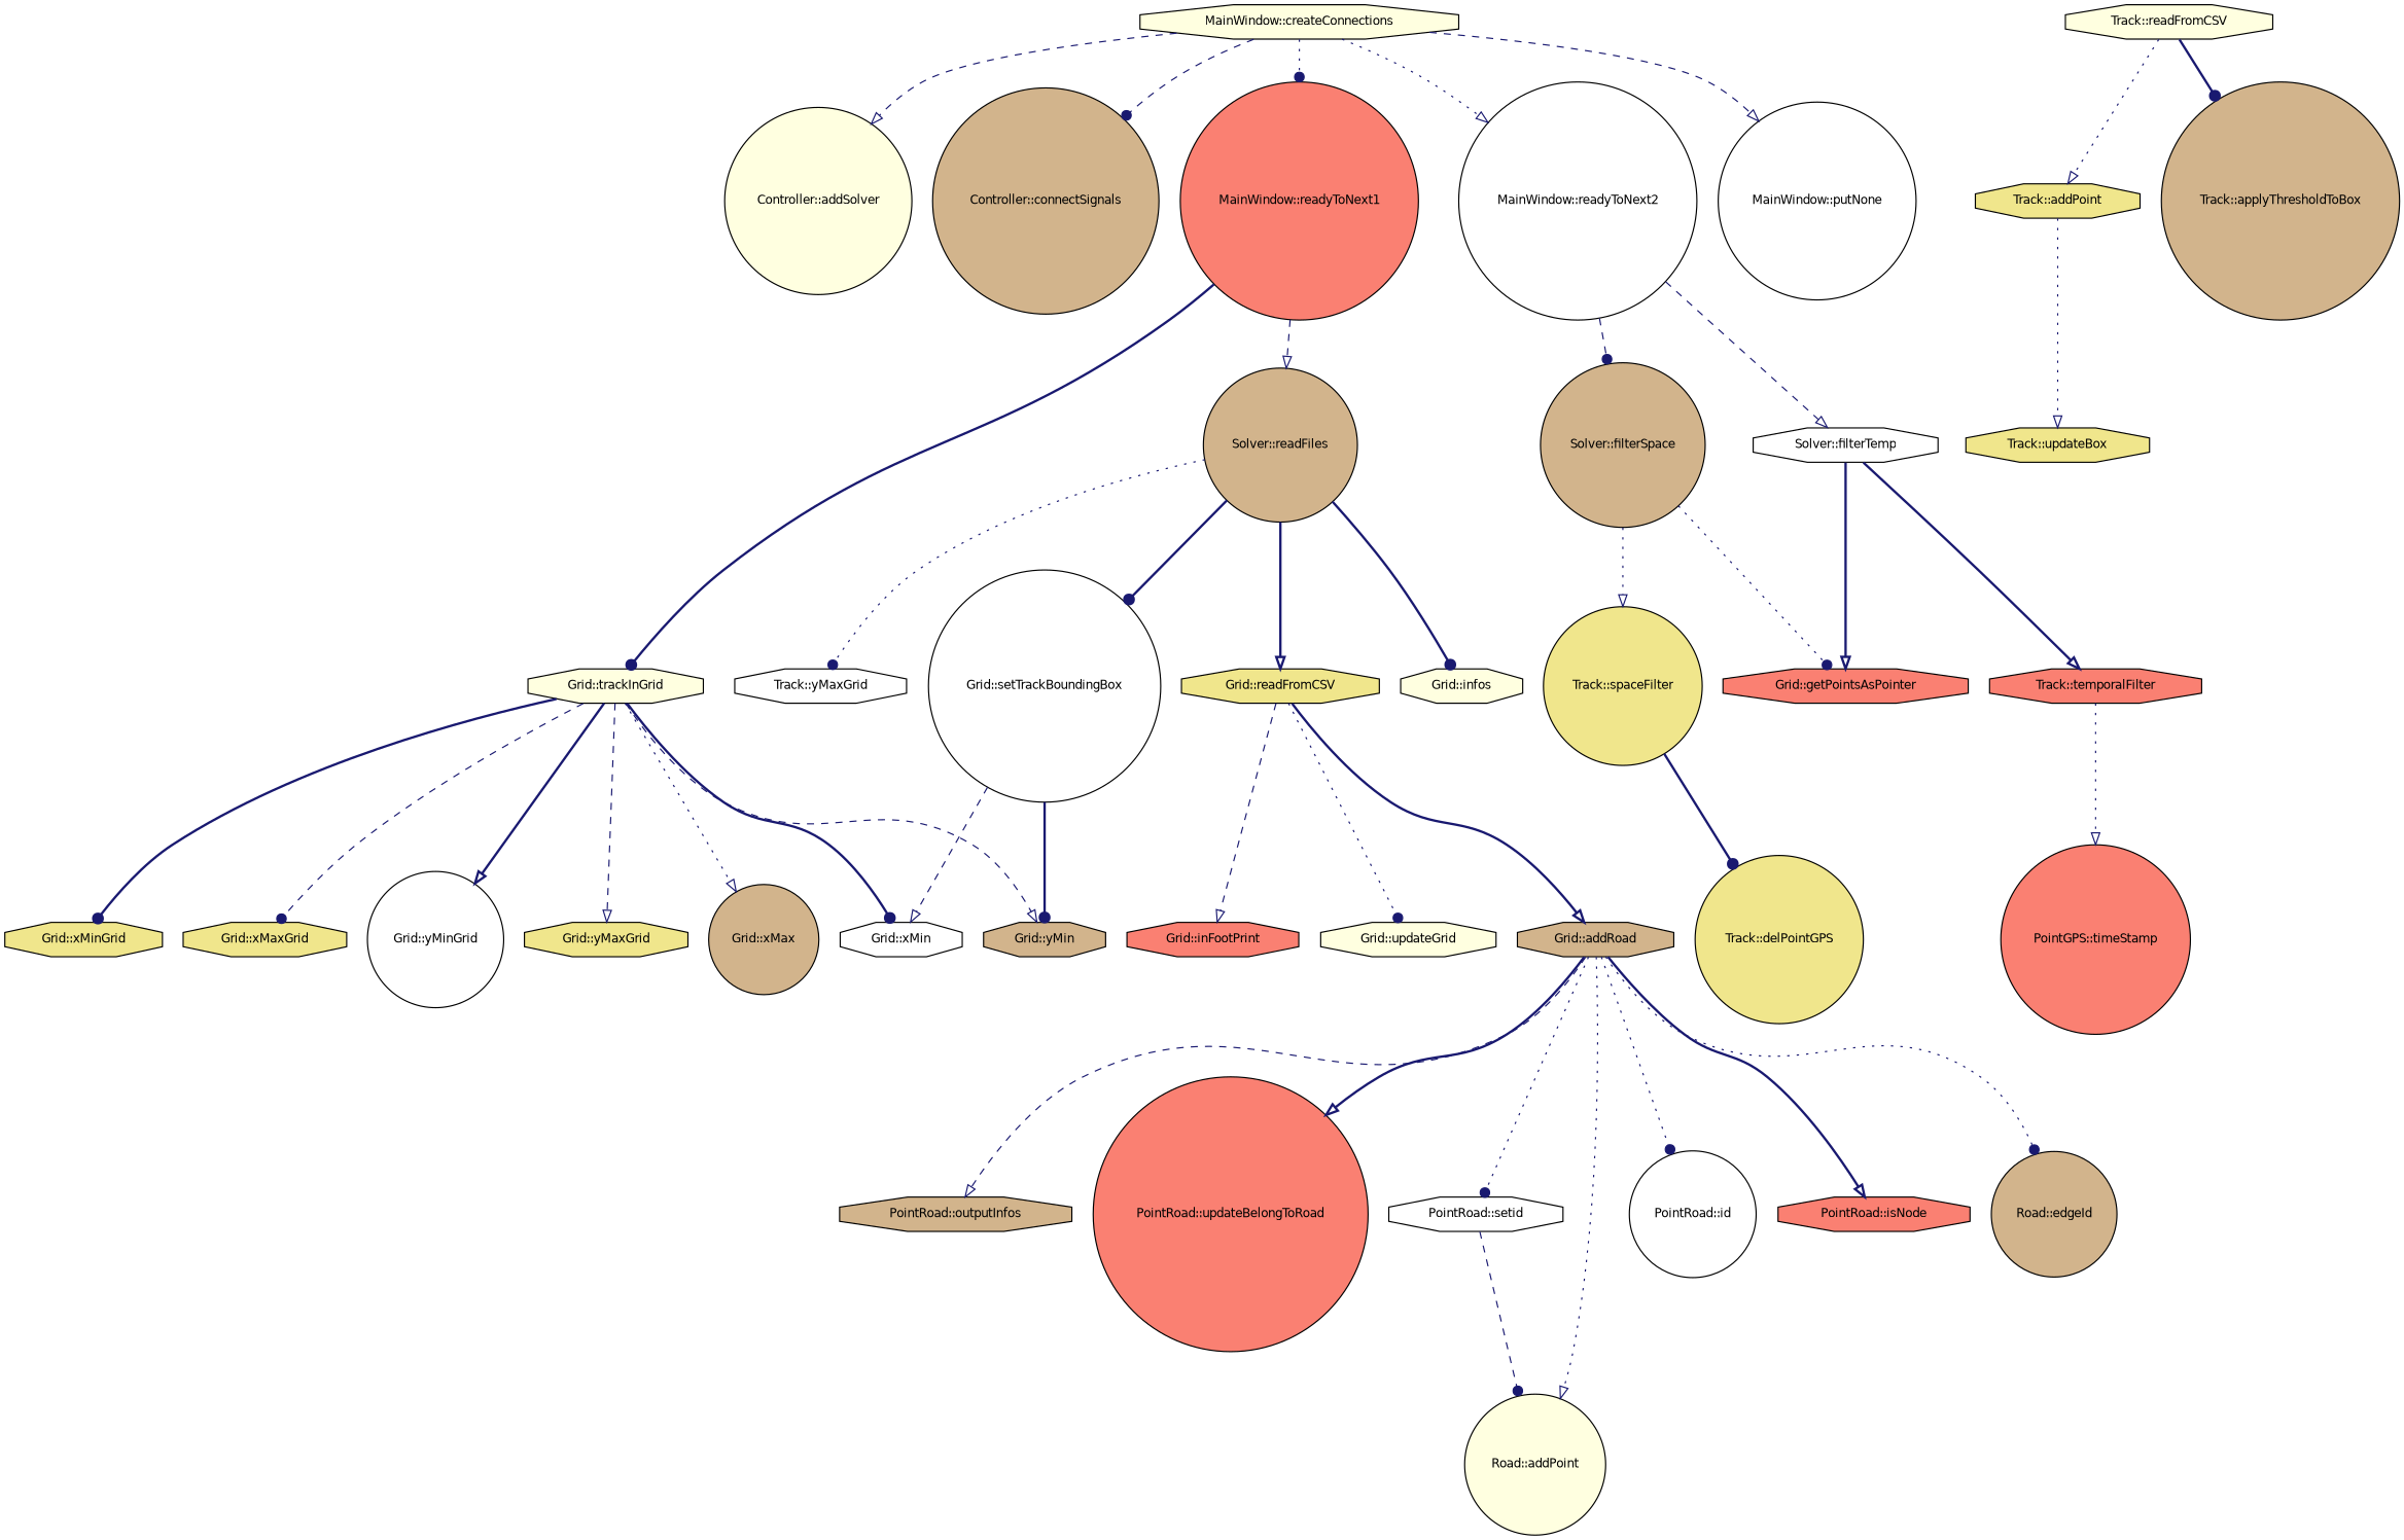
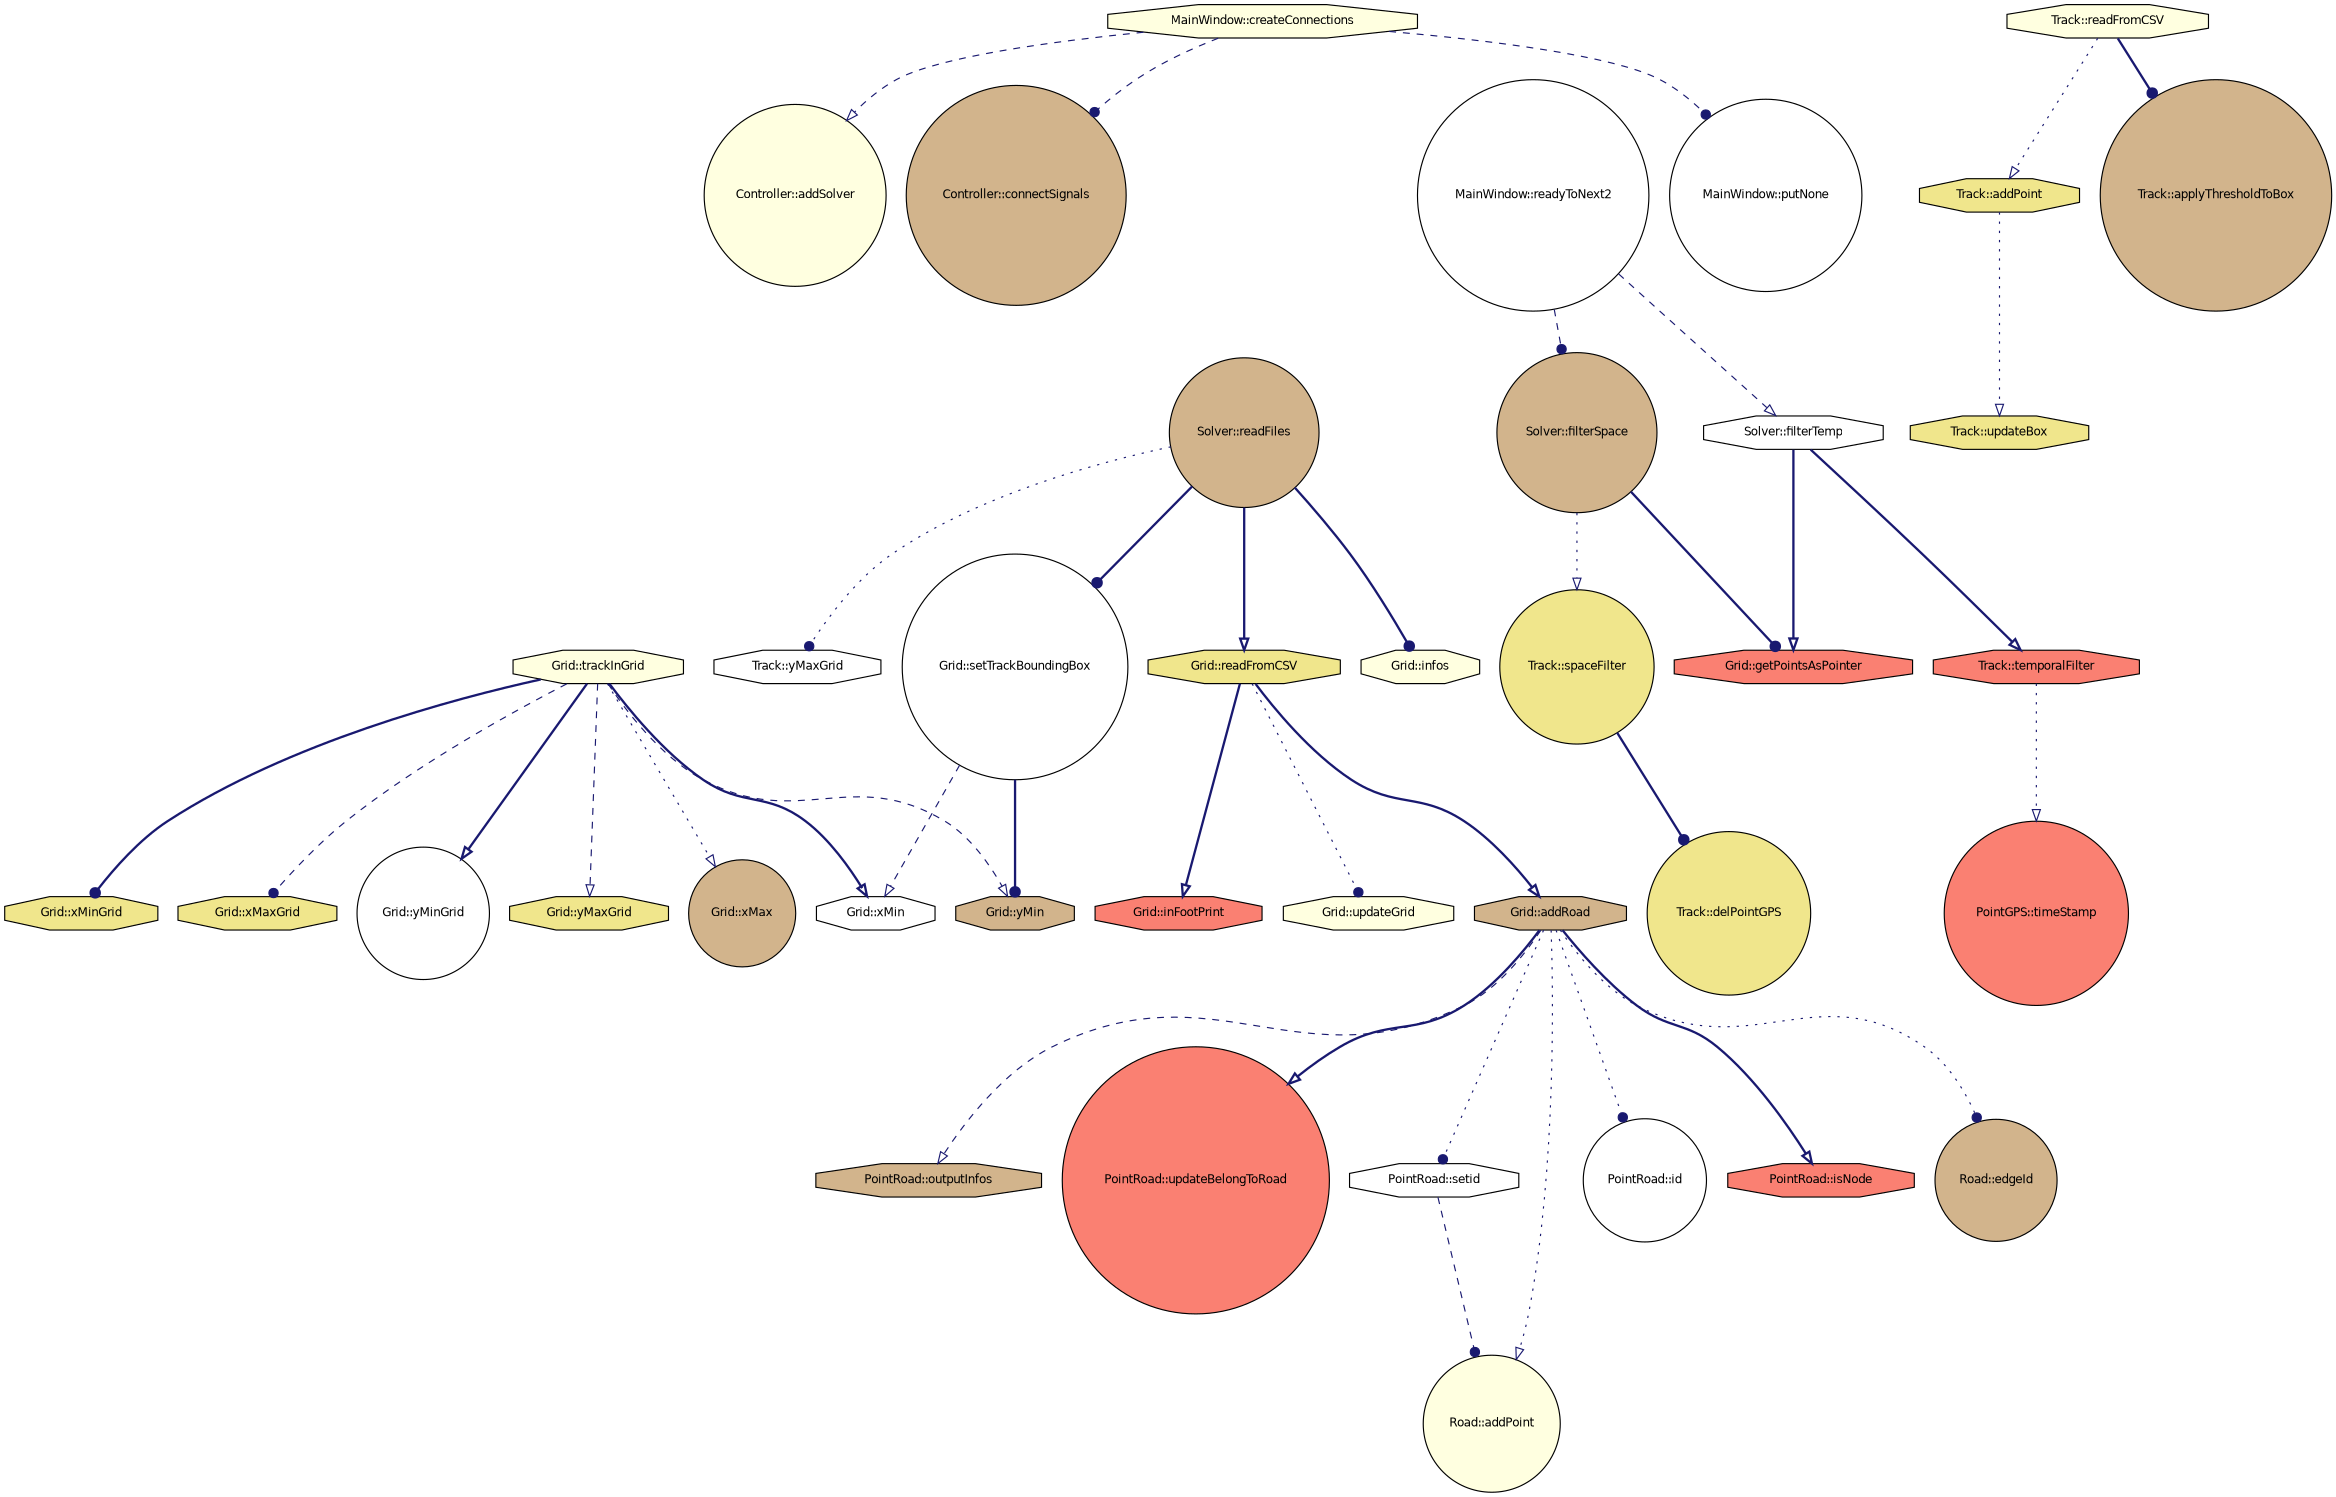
  digraph {
    rankdir=TB
    node [color=black fillcolor=tan fontname=Helvetica fontsize=10 shape=octagon style=filled]
    edge [arrowhead=onormal color=midnightblue fontname=Helvetica fontsize=10 labelfontname=Helvetica labelfontsize=10 style=bold]
    n1 [fillcolor=lightyellow fontcolor=black height=0.2 label="MainWindow::createConnections" width=0.4]
    n2 [fillcolor=lightyellow height=0.2 label="Controller::addSolver" shape=circle width=0.4]
    n3 [height=0.2 label="Controller::connectSignals" shape=circle width=0.4]
-   n4 [fillcolor=salmon height=0.2 label="MainWindow::readyToNext1" shape=circle width=0.4]
    n5 [fillcolor=white height=0.2 label="MainWindow::readyToNext2" shape=circle width=0.4]
    n6 [fillcolor=white height=0.2 label="MainWindow::putNone" shape=circle width=0.4]
    n7 [height=0.2 label="Solver::readFiles" shape=circle width=0.4]
    n8 [fillcolor=lightyellow height=0.2 label="Grid::trackInGrid" width=0.4]
    n9 [height=0.2 label="Solver::filterSpace" shape=circle width=0.4]
    n10 [fillcolor=white height=0.2 label="Solver::filterTemp" width=0.4]
    n11 [fillcolor=white height=0.2 label="Track::yMaxGrid" width=0.4]
    n12 [fillcolor=white height=0.2 label="Grid::setTrackBoundingBox" shape=circle width=0.4]
    n13 [fillcolor=khaki height=0.2 label="Grid::readFromCSV" width=0.4]
    n14 [fillcolor=lightyellow height=0.2 label="Grid::infos" width=0.4]
    n15 [fillcolor=white height=0.2 label="Grid::xMin" width=0.4]
    n16 [height=0.2 label="Grid::xMax" shape=circle width=0.4]
    n17 [height=0.2 label="Grid::yMin" width=0.4]
    n18 [fillcolor=khaki height=0.2 label="Grid::xMinGrid" width=0.4]
    n19 [fillcolor=khaki height=0.2 label="Grid::xMaxGrid" width=0.4]
    n20 [fillcolor=white height=0.2 label="Grid::yMinGrid" shape=circle width=0.4]
    n21 [fillcolor=khaki height=0.2 label="Grid::yMaxGrid" width=0.4]
    n22 [fillcolor=lightyellow height=0.2 label="Track::readFromCSV" width=0.4]
    n23 [fillcolor=khaki height=0.2 label="Track::addPoint" width=0.4]
    n24 [height=0.2 label="Track::applyThresholdToBox" shape=circle width=0.4]
    n25 [fillcolor=salmon height=0.2 label="Grid::inFootPrint" width=0.4]
    n26 [fillcolor=lightyellow height=0.2 label="Grid::updateGrid" width=0.4]
    n27 [height=0.2 label="Grid::addRoad" width=0.4]
    n28 [fillcolor=khaki height=0.2 label="Track::updateBox" width=0.4]
    n29 [height=0.2 label="PointRoad::outputInfos" width=0.4]
    n30 [fillcolor=salmon height=0.2 label="PointRoad::updateBelongToRoad" shape=circle width=0.4]
    n31 [fillcolor=white height=0.2 label="PointRoad::setid" width=0.4]
    n32 [fillcolor=white height=0.2 label="PointRoad::id" shape=circle width=0.4]
    n33 [fillcolor=salmon height=0.2 label="PointRoad::isNode" width=0.4]
    n34 [fillcolor=lightyellow height=0.2 label="Road::addPoint" shape=circle width=0.4]
    n35 [height=0.2 label="Road::edgeId" shape=circle width=0.4]
    n36 [fillcolor=khaki height=0.2 label="Track::spaceFilter" shape=circle width=0.4]
    n37 [fillcolor=salmon height=0.2 label="Grid::getPointsAsPointer" width=0.4]
    n38 [fillcolor=salmon height=0.2 label="Track::temporalFilter" width=0.4]
    n39 [fillcolor=khaki height=0.2 label="Track::delPointGPS" shape=circle width=0.4]
    n40 [fillcolor=salmon height=0.2 label="PointGPS::timeStamp" shape=circle width=0.4]
    n1 -> n2 [style=dashed]
    n1 -> n3 [arrowhead=dot style=dashed]
-   n1 -> n4 [arrowhead=dot style=dotted]
-   n1 -> n5 [style=dotted]
-   n1 -> n6 [style=dashed]
-   n4 -> n7 [style=dashed]
-   n4 -> n8 [arrowhead=dot]
+   n1 -> n6 [arrowhead=dot style=dashed]
    n5 -> n9 [arrowhead=dot style=dashed]
    n5 -> n10 [style=dashed]
    n7 -> n11 [arrowhead=dot style=dotted]
    n7 -> n12 [arrowhead=dot]
    n7 -> n13
    n7 -> n14 [arrowhead=dot]
-   n8 -> n15 [arrowhead=dot]
+   n8 -> n15
    n8 -> n16 [style=dotted]
    n8 -> n17 [style=dashed]
    n8 -> n18 [arrowhead=dot]
    n8 -> n19 [arrowhead=dot style=dashed]
    n8 -> n20
    n8 -> n21 [style=dashed]
    n9 -> n36 [style=dotted]
-   n9 -> n37 [arrowhead=dot style=dotted]
+   n9 -> n37 [arrowhead=dot]
    n10 -> n37
    n10 -> n38
    n12 -> n15 [style=dashed]
    n12 -> n17 [arrowhead=dot]
-   n13 -> n25 [style=dashed]
+   n13 -> n25
    n13 -> n26 [arrowhead=dot style=dotted]
    n13 -> n27
    n22 -> n23 [style=dotted]
    n22 -> n24 [arrowhead=dot]
    n23 -> n28 [style=dotted]
    n27 -> n29 [style=dashed]
    n27 -> n30
    n27 -> n31 [arrowhead=dot style=dotted]
    n27 -> n32 [arrowhead=dot style=dotted]
    n27 -> n33
    n27 -> n34 [style=dotted]
    n27 -> n35 [arrowhead=dot style=dotted]
    n31 -> n34 [arrowhead=dot style=dashed]
    n36 -> n39 [arrowhead=dot]
    n38 -> n40 [style=dotted]
  }
